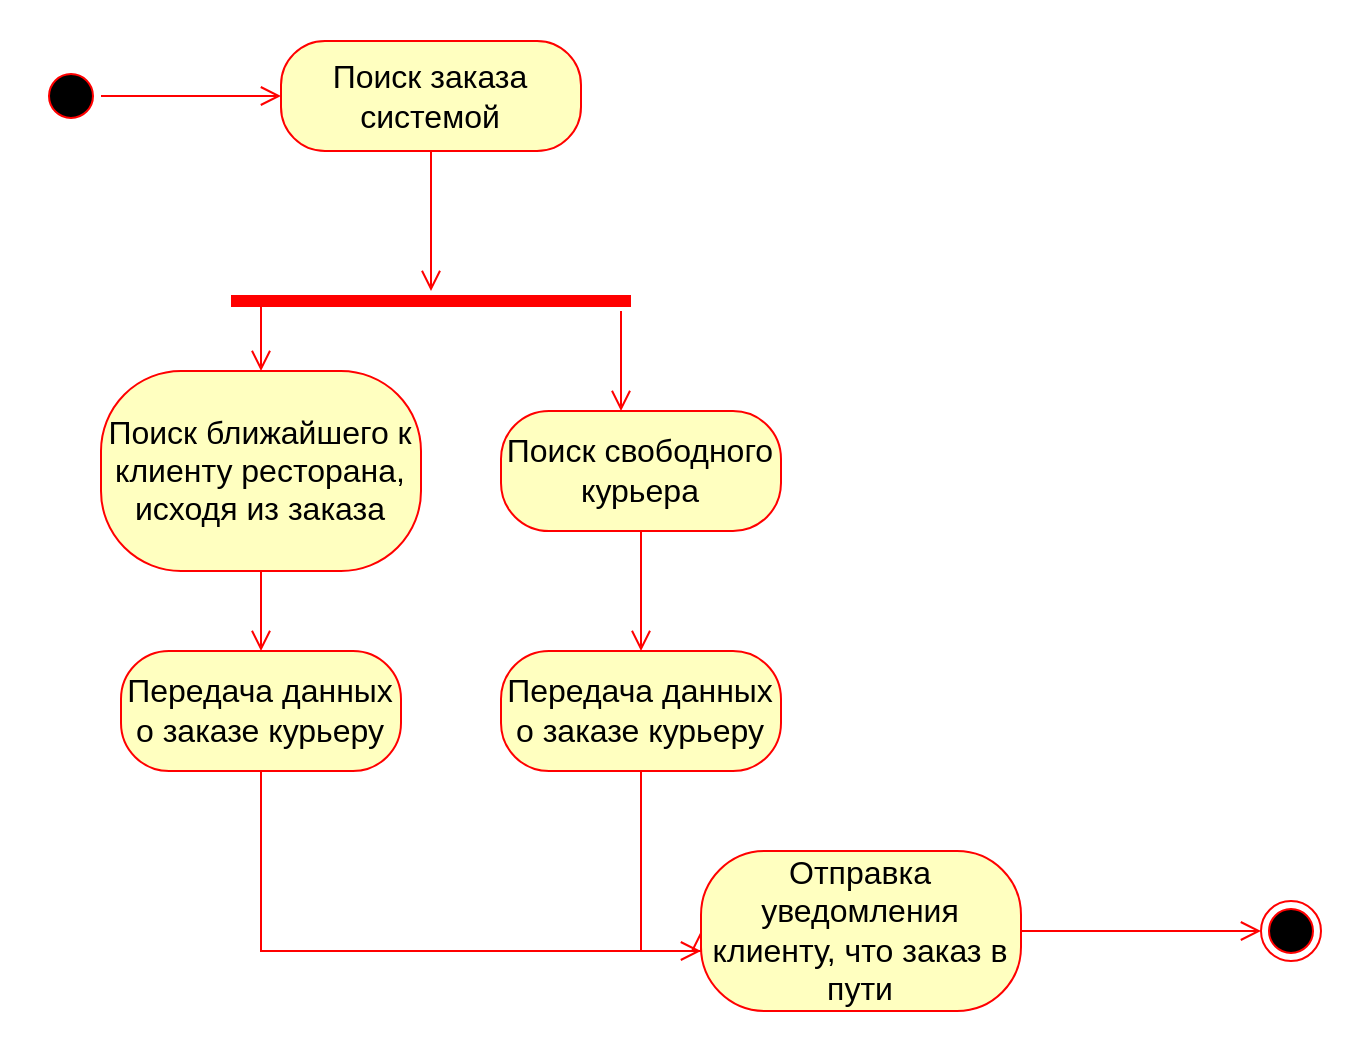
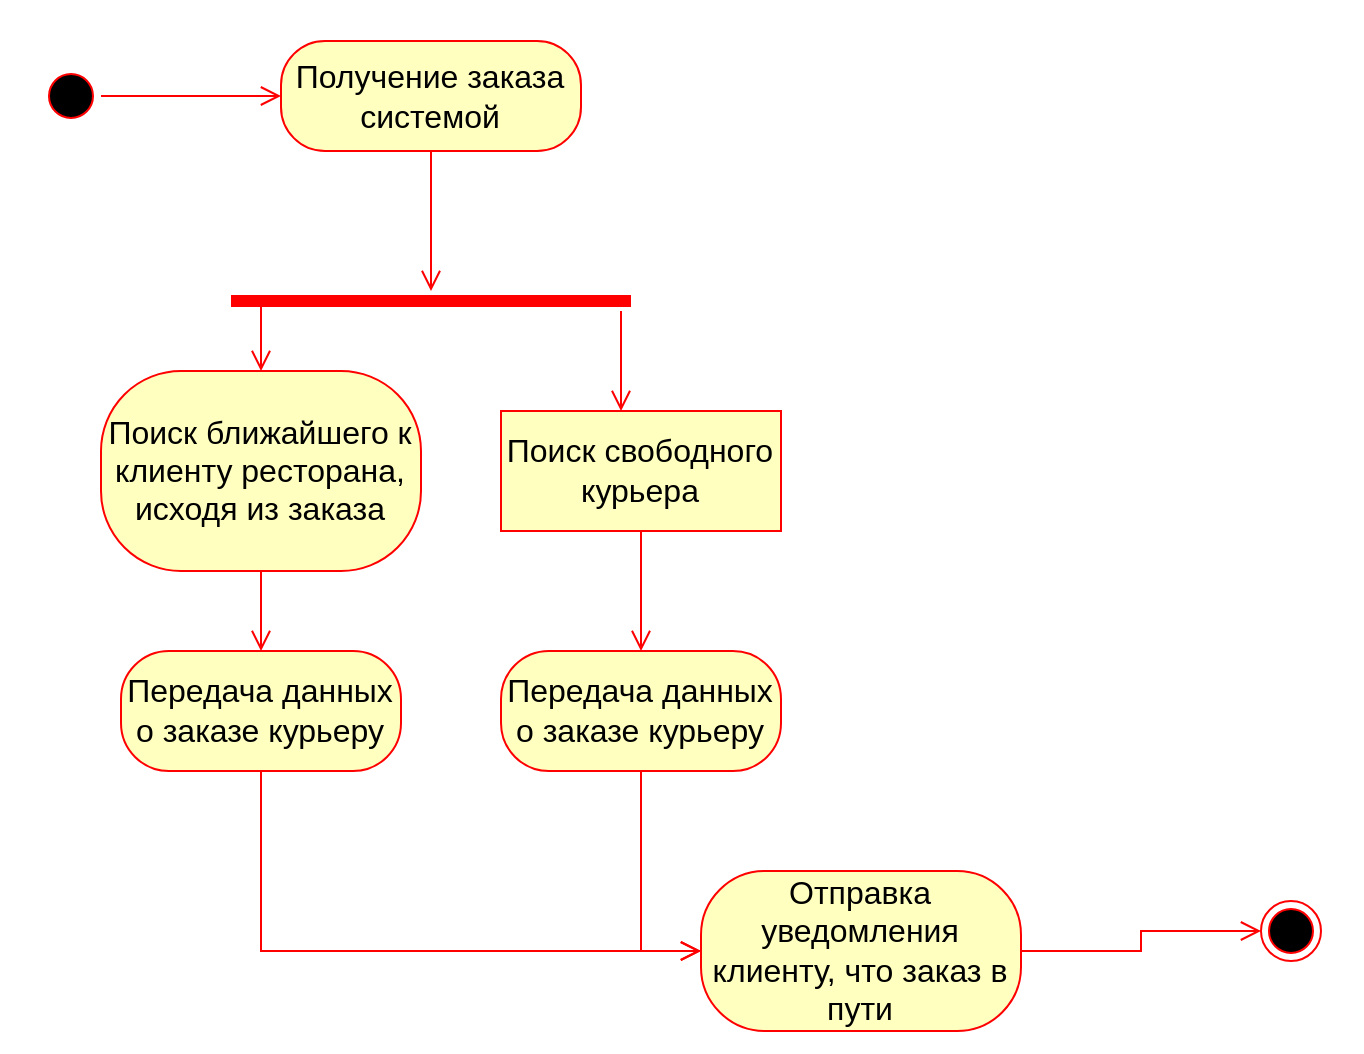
  <mxCell id="0" />
  <mxCell id="1" parent="0" />
  <mxCell id="2" value="" style="ellipse;html=1;shape=endState;fillColor=#000000;strokeColor=#ff0000;" parent="1" vertex="1"><mxGeometry x="630" y="450" width="30" height="30" as="geometry" /></mxCell>
- <mxCell id="3" value="Поиск заказа системой" style="rounded=1;whiteSpace=wrap;html=1;arcSize=40;fontColor=#000000;fillColor=#ffffc0;strokeColor=#ff0000;fontSize=16;" parent="1" vertex="1"><mxGeometry x="140" y="20" width="150" height="55" as="geometry" /></mxCell>
+ <mxCell id="3" value="Получение заказа системой" style="rounded=1;whiteSpace=wrap;html=1;arcSize=40;fontColor=#000000;fillColor=#ffffc0;strokeColor=#ff0000;fontSize=16;" parent="1" vertex="1"><mxGeometry x="140" y="20" width="150" height="55" as="geometry" /></mxCell>
  <mxCell id="4" value="" style="edgeStyle=orthogonalEdgeStyle;html=1;verticalAlign=bottom;endArrow=open;endSize=8;strokeColor=#ff0000;rounded=0;" parent="1" source="3" target="5" edge="1"><mxGeometry relative="1" as="geometry"><mxPoint x="200" y="135" as="targetPoint" /></mxGeometry></mxCell>
  <mxCell id="5" value="" style="shape=line;html=1;strokeWidth=6;strokeColor=#ff0000;" parent="1" vertex="1"><mxGeometry x="115" y="145" width="200" height="10" as="geometry" /></mxCell>
  <mxCell id="6" value="" style="edgeStyle=orthogonalEdgeStyle;html=1;verticalAlign=bottom;endArrow=open;endSize=8;strokeColor=#ff0000;rounded=0;" parent="1" source="5" target="10" edge="1"><mxGeometry relative="1" as="geometry"><mxPoint x="270" y="215" as="targetPoint" /><Array as="points"><mxPoint x="310" y="175" /><mxPoint x="310" y="175" /></Array></mxGeometry></mxCell>
  <mxCell id="7" value="" style="edgeStyle=orthogonalEdgeStyle;html=1;verticalAlign=bottom;endArrow=open;endSize=8;strokeColor=#ff0000;rounded=0;exitX=0.054;exitY=0.36;exitDx=0;exitDy=0;exitPerimeter=0;" parent="1" source="5" target="8" edge="1"><mxGeometry relative="1" as="geometry"><mxPoint x="130" y="215" as="targetPoint" /><mxPoint x="130" y="145" as="sourcePoint" /><Array as="points"><mxPoint x="130" y="149" /></Array></mxGeometry></mxCell>
  <mxCell id="8" value="Поиск ближайшего к клиенту ресторана, исходя из заказа" style="rounded=1;whiteSpace=wrap;html=1;arcSize=40;fontColor=#000000;fillColor=#ffffc0;strokeColor=#ff0000;fontSize=16;" parent="1" vertex="1"><mxGeometry x="50" y="185" width="160" height="100" as="geometry" /></mxCell>
  <mxCell id="9" value="" style="edgeStyle=orthogonalEdgeStyle;html=1;verticalAlign=bottom;endArrow=open;endSize=8;strokeColor=#ff0000;rounded=0;" parent="1" source="8" target="14" edge="1"><mxGeometry relative="1" as="geometry"><mxPoint x="130" y="315" as="targetPoint" /></mxGeometry></mxCell>
- <mxCell id="10" value="Поиск свободного курьера" style="rounded=1;whiteSpace=wrap;html=1;arcSize=40;fontColor=#000000;fillColor=#ffffc0;strokeColor=#ff0000;fontSize=16;" parent="1" vertex="1"><mxGeometry x="250" y="205" width="140" height="60" as="geometry" /></mxCell>
+ <mxCell id="10" value="Поиск свободного курьера" style="whiteSpace=wrap;html=1;arcSize=40;fontColor=#000000;fillColor=#ffffc0;strokeColor=#ff0000;fontSize=16;rounded=0;" parent="1" vertex="1"><mxGeometry x="250" y="205" width="140" height="60" as="geometry" /></mxCell>
  <mxCell id="11" value="" style="edgeStyle=orthogonalEdgeStyle;html=1;verticalAlign=bottom;endArrow=open;endSize=8;strokeColor=#ff0000;rounded=0;fontSize=16;" parent="1" source="10" target="12" edge="1"><mxGeometry relative="1" as="geometry"><mxPoint x="320" y="335" as="targetPoint" /></mxGeometry></mxCell>
  <mxCell id="12" value="Передача данных о заказе курьеру" style="rounded=1;whiteSpace=wrap;html=1;arcSize=40;fontColor=#000000;fillColor=#ffffc0;strokeColor=#ff0000;fontSize=16;" parent="1" vertex="1"><mxGeometry x="250" y="325" width="140" height="60" as="geometry" /></mxCell>
  <mxCell id="13" value="" style="edgeStyle=orthogonalEdgeStyle;html=1;verticalAlign=bottom;endArrow=open;endSize=8;strokeColor=#ff0000;rounded=0;fontSize=16;" parent="1" source="12" target="16" edge="1"><mxGeometry relative="1" as="geometry"><mxPoint x="370" y="475" as="targetPoint" /><Array as="points"><mxPoint x="320" y="475" /></Array></mxGeometry></mxCell>
  <mxCell id="14" value="Передача данных о заказе курьеру" style="rounded=1;whiteSpace=wrap;html=1;arcSize=40;fontColor=#000000;fillColor=#ffffc0;strokeColor=#ff0000;fontSize=16;" parent="1" vertex="1"><mxGeometry x="60" y="325" width="140" height="60" as="geometry" /></mxCell>
  <mxCell id="15" value="" style="edgeStyle=orthogonalEdgeStyle;html=1;verticalAlign=bottom;endArrow=open;endSize=8;strokeColor=#ff0000;rounded=0;fontSize=16;entryX=0;entryY=0.5;entryDx=0;entryDy=0;" parent="1" source="14" target="16" edge="1"><mxGeometry relative="1" as="geometry"><mxPoint x="370" y="475" as="targetPoint" /><mxPoint x="330" y="395" as="sourcePoint" /><Array as="points"><mxPoint x="130" y="475" /></Array></mxGeometry></mxCell>
- <mxCell id="16" value="Отправка уведомления клиенту, что заказ в пути" style="rounded=1;whiteSpace=wrap;html=1;arcSize=40;fontColor=#000000;fillColor=#ffffc0;strokeColor=#ff0000;fontSize=16;" parent="1" vertex="1"><mxGeometry x="350" y="425" width="160" height="80" as="geometry" /></mxCell>
+ <mxCell id="16" value="Отправка уведомления клиенту, что заказ в пути" style="rounded=1;whiteSpace=wrap;html=1;arcSize=40;fontColor=#000000;fillColor=#ffffc0;strokeColor=#ff0000;fontSize=16;" parent="1" vertex="1"><mxGeometry x="350" y="435" width="160" height="80" as="geometry" /></mxCell>
  <mxCell id="17" value="" style="ellipse;html=1;shape=startState;fillColor=#000000;strokeColor=#ff0000;fontSize=16;" parent="1" vertex="1"><mxGeometry x="20" y="32.5" width="30" height="30" as="geometry" /></mxCell>
  <mxCell id="18" value="" style="edgeStyle=orthogonalEdgeStyle;html=1;verticalAlign=bottom;endArrow=open;endSize=8;strokeColor=#ff0000;rounded=0;" parent="1" source="17" target="3" edge="1"><mxGeometry relative="1" as="geometry"><mxPoint x="225" y="155" as="targetPoint" /><mxPoint x="225" y="85" as="sourcePoint" /></mxGeometry></mxCell>
  <mxCell id="19" value="" style="edgeStyle=orthogonalEdgeStyle;html=1;verticalAlign=bottom;endArrow=open;endSize=8;strokeColor=#ff0000;rounded=0;" parent="1" source="16" target="2" edge="1"><mxGeometry relative="1" as="geometry"><mxPoint x="235" y="165" as="targetPoint" /><mxPoint x="235" y="95" as="sourcePoint" /></mxGeometry></mxCell>
